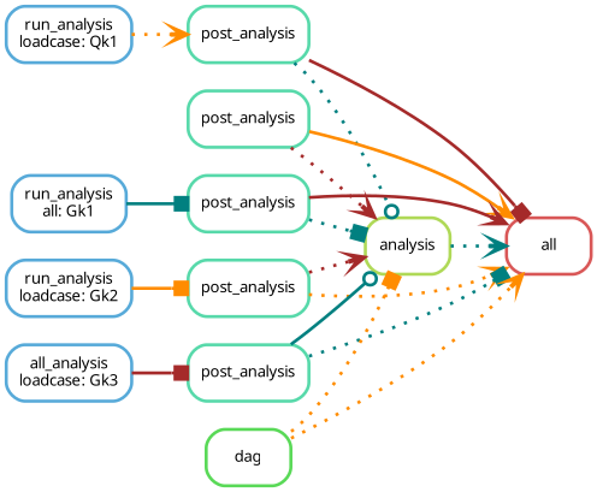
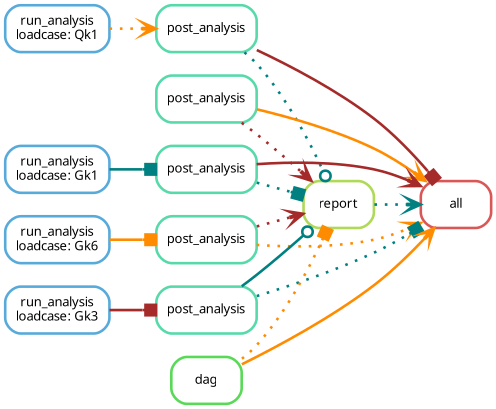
  digraph {
    bgcolor=white
    rankdir=LR
    node [color="0.44 0.6 0.85" fontname=sans fontsize=10 penwidth=2 shape=box style=rounded]
    edge [arrowhead=vee color=teal penwidth=2 style=dotted]
    n1 [color="0.00 0.6 0.85" label=all]
    n2 [label=post_analysis]
-   n3 [color="0.22 0.6 0.85" label=analysis]
+   n3 [color="0.22 0.6 0.85" label=report]
    n4 [color="0.56 0.6 0.85" label="run_analysis\nloadcase: Qk1"]
    n5 [label=post_analysis]
    n6 [label=post_analysis]
-   n7 [color="0.56 0.6 0.85" label="run_analysis\nall: Gk1"]
+   n7 [color="0.56 0.6 0.85" label="run_analysis\nloadcase: Gk1"]
    n8 [label=post_analysis]
-   n9 [color="0.56 0.6 0.85" label="run_analysis\nloadcase: Gk2"]
+   n9 [color="0.56 0.6 0.85" label="run_analysis\nloadcase: Gk6"]
    n10 [label=post_analysis]
-   n11 [color="0.56 0.6 0.85" label="all_analysis\nloadcase: Gk3"]
+   n11 [color="0.56 0.6 0.85" label="run_analysis\nloadcase: Gk3"]
    n12 [color="0.33 0.6 0.85" label=dag]
    n2 -> n1 [arrowhead=box color=brown style=solid]
    n2 -> n3 [arrowhead=odot]
    n3 -> n1
    n4 -> n2 [color=darkorange]
    n5 -> n1 [color=darkorange style=solid]
    n5 -> n3 [color=brown]
    n6 -> n1 [color=brown style=solid]
    n6 -> n3 [arrowhead=box]
    n7 -> n6 [arrowhead=box style=solid]
    n8 -> n1 [color=darkorange]
    n8 -> n3 [color=brown]
    n9 -> n8 [arrowhead=box color=darkorange style=solid]
    n10 -> n1 [arrowhead=box]
    n10 -> n3 [arrowhead=odot style=solid]
    n11 -> n10 [arrowhead=box color=brown style=solid]
-   n12 -> n1 [color=darkorange]
+   n12 -> n1 [color=darkorange style=solid]
    n12 -> n3 [arrowhead=box color=darkorange]
  }
